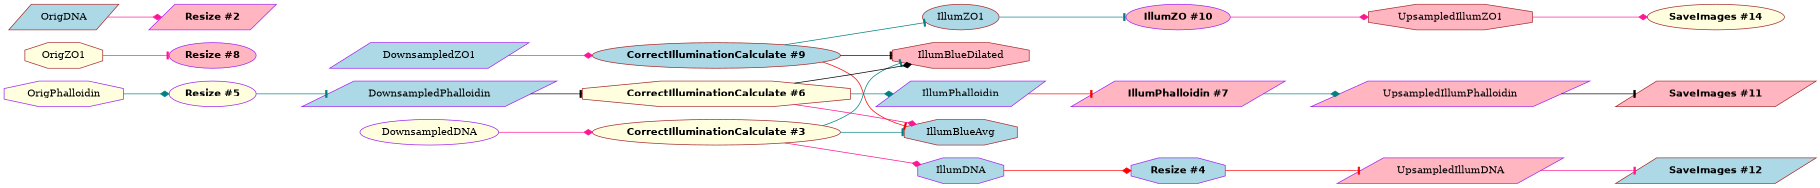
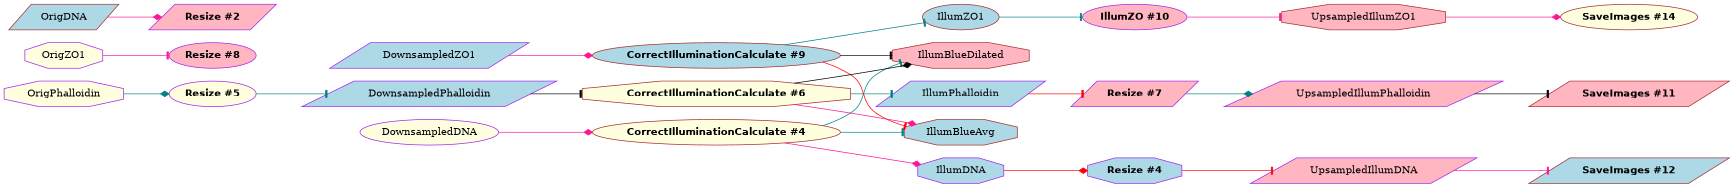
  strict digraph {
    rankdir=LR
    node [color=purple fillcolor=lightblue shape=parallelogram style=filled type=image]
    edge [arrowhead=tee color=deeppink type=image_output]
-   n1 [color=brown enabled=True fillcolor=lightyellow fontname="Helvetica-Bold" label="CorrectIlluminationCalculate #3" module_name=CorrectIlluminationCalculate module_num=3 original_num=3 shape=ellipse stable_id=CorrectIlluminationCalculate_33f5e1db type=module]
+   n1 [color=brown enabled=True fillcolor=lightyellow fontname="Helvetica-Bold" label="CorrectIlluminationCalculate #4" module_name=CorrectIlluminationCalculate module_num=3 original_num=3 shape=ellipse stable_id=CorrectIlluminationCalculate_33f5e1db type=module]
    n2 [color=brown label=IllumBlueAvg shape=octagon]
    n3 [color=brown fillcolor=lightpink label=IllumBlueDilated shape=octagon]
    n4 [label=IllumDNA shape=octagon]
    n5 [enabled=True fontname="Helvetica-Bold" label="Resize #4" module_name=Resize module_num=4 original_num=4 shape=octagon stable_id=Resize_af03c3f7 type=module]
    n6 [color=brown enabled=True fontname="Helvetica-Bold" label="CorrectIlluminationCalculate #9" module_name=CorrectIlluminationCalculate module_num=9 original_num=9 shape=ellipse stable_id=CorrectIlluminationCalculate_a8748183 type=module]
    n7 [color=brown label=IllumZO1 shape=ellipse]
    n8 [enabled=True fillcolor=lightpink fontname="Helvetica-Bold" label="IllumZO #10" module_name=Resize module_num=10 original_num=10 shape=ellipse stable_id=Resize_a089627e type=module]
    n9 [color=brown enabled=True fillcolor=lightyellow fontname="Helvetica-Bold" label="CorrectIlluminationCalculate #6" module_name=CorrectIlluminationCalculate module_num=6 original_num=6 shape=octagon stable_id=CorrectIlluminationCalculate_f1a1c27f type=module]
    n10 [label=IllumPhalloidin]
-   n11 [enabled=True fillcolor=lightpink fontname="Helvetica-Bold" label="IllumPhalloidin #7" module_name=Resize module_num=7 original_num=7 stable_id=Resize_6c6ce28f type=module]
+   n11 [enabled=True fillcolor=lightpink fontname="Helvetica-Bold" label="Resize #7" module_name=Resize module_num=7 original_num=7 stable_id=Resize_6c6ce28f type=module]
    n12 [fillcolor=lightpink label=UpsampledIllumPhalloidin]
    n13 [color=brown enabled=True fillcolor=lightpink fontname="Helvetica-Bold" label="SaveImages #11" module_name=SaveImages module_num=11 original_num=11 stable_id=SaveImages_94f2dffd type=module]
    n14 [enabled=True fillcolor=lightpink fontname="Helvetica-Bold" label="Resize #8" module_name=Resize module_num=8 original_num=8 shape=ellipse stable_id=Resize_874f6024 type=module]
    n15 [label=DownsampledZO1]
    n16 [color=brown fillcolor=lightpink label=UpsampledIllumZO1 shape=octagon]
    n17 [color=brown enabled=True fillcolor=lightyellow fontname="Helvetica-Bold" label="SaveImages #14" module_name=SaveImages module_num=14 original_num=14 shape=ellipse stable_id=SaveImages_a89de7e type=module]
    n18 [enabled=True fillcolor=lightpink fontname="Helvetica-Bold" label="Resize #2" module_name=Resize module_num=2 original_num=2 stable_id=Resize_a1ed711d type=module]
    n19 [fillcolor=lightyellow label=DownsampledDNA shape=ellipse]
    n20 [fillcolor=lightpink label=UpsampledIllumDNA]
    n21 [color=brown enabled=True fontname="Helvetica-Bold" label="SaveImages #12" module_name=SaveImages module_num=12 original_num=12 stable_id=SaveImages_55c79daa type=module]
    n22 [enabled=True fillcolor=lightyellow fontname="Helvetica-Bold" label="Resize #5" module_name=Resize module_num=5 original_num=5 shape=ellipse stable_id=Resize_ce112480 type=module]
    n23 [label=DownsampledPhalloidin]
    n24 [color=brown label=OrigDNA]
    n25 [fillcolor=lightyellow label=OrigPhalloidin shape=octagon]
-   n26 [color=brown fillcolor=lightyellow label=OrigZO1 shape=octagon]
+   n26 [fillcolor=lightyellow label=OrigZO1 shape=octagon]
    n1 -> n2 [color=teal]
    n1 -> n3 [color=teal]
    n1 -> n4 [arrowhead=diamond]
    n4 -> n5 [arrowhead=diamond color=red type=image_input]
    n5 -> n20 [color=red]
    n6 -> n2 [color=red]
    n6 -> n3 [color=black]
    n6 -> n7 [color=teal]
    n7 -> n8 [color=teal type=image_input]
-   n8 -> n16 [arrowhead=diamond]
+   n8 -> n16
    n9 -> n2 [arrowhead=diamond]
    n9 -> n3 [arrowhead=diamond color=black]
-   n9 -> n10 [arrowhead=diamond color=teal]
+   n9 -> n10 [color=teal]
    n10 -> n11 [color=red type=image_input]
    n11 -> n12 [arrowhead=diamond color=teal]
    n12 -> n13 [color=black type=image_input]
    n15 -> n6 [arrowhead=diamond type=image_input]
    n16 -> n17 [arrowhead=diamond type=image_input]
    n19 -> n1 [arrowhead=diamond type=image_input]
    n20 -> n21 [type=image_input]
    n22 -> n23 [color=teal]
    n23 -> n9 [color=black type=image_input]
    n24 -> n18 [arrowhead=diamond type=image_input]
    n25 -> n22 [arrowhead=diamond color=teal type=image_input]
    n26 -> n14 [type=image_input]
  }
